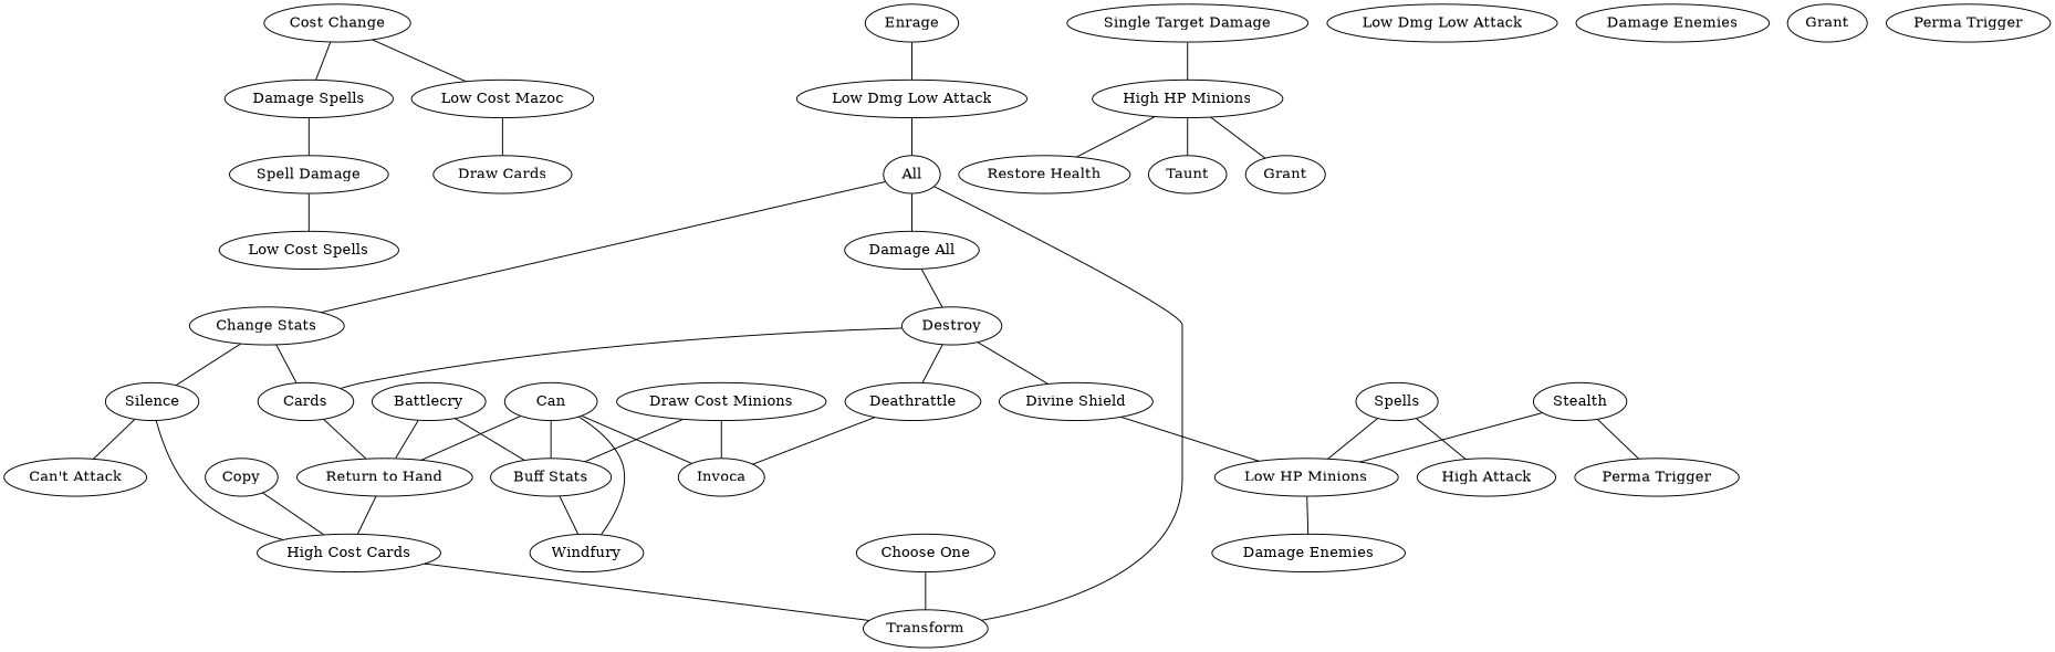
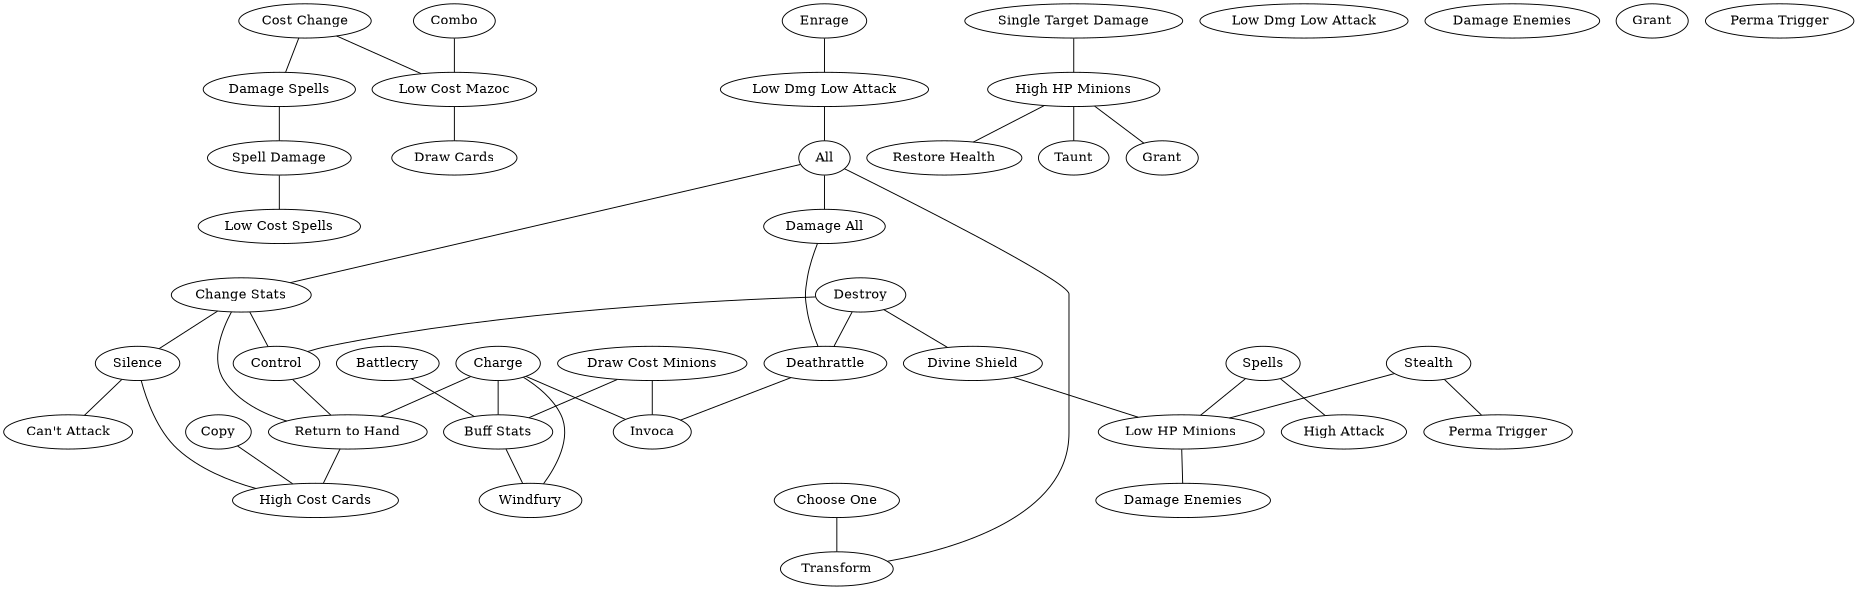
  graph {
    n1 [label="Damage Spells"]
    n2 [label="Spell Damage"]
    n3 [label="Low Cost Spells"]
    n4 [label=Battlecry]
    n5 [label="Return to Hand"]
    n6 [label="Buff Stats"]
    n7 [label="High Cost Cards"]
    n8 [label=Windfury]
    n9 [label=Transform]
    n10 [label="Can't Attack"]
    n11 [label=Silence]
    n12 [label="Change Stats"]
-   n13 [label=Cards]
+   n13 [label=Control]
    n14 [label=Destroy]
    n15 [label=Deathrattle]
    n16 [label="Divine Shield"]
    n17 [label=Invoca]
    n18 [label="High HP Minions"]
    n19 [label="Restore Health"]
    n20 [label=Taunt]
    Grant
    n22 [label="Low HP Minions"]
-   n23 [label=Can]
+   n23 [label=Charge]
+   n24 [label=Combo]
    n25 [label="Low Cost Mazoc"]
    n26 [label="Draw Cards"]
    n27 [label=Copy]
    n28 [label="Damage All"]
    "Damage Enemies"
    n30 [label=Enrage]
    "Low Dmg Low Attack"
    n32 [label=All]
    n33 [label="Low Dmg Low Attack"]
    n34 [label="Cost Change"]
    n35 [label="Damage Enemies"]
    n36 [label="Single Target Damage"]
    n37 [label=Grant]
    n38 [label=Spells]
    n39 [label="High Attack"]
    n40 [label=Stealth]
    "Perma Trigger"
    n42 [label="Perma Trigger"]
    n43 [label="Draw Cost Minions"]
    n44 [label="Choose One"]
    n1 -- n2
    n2 -- n3
-   n4 -- n5
+   n12 -- n5
    n4 -- n6
    n5 -- n7
    n6 -- n8
-   n7 -- n9
    n11 -- n7
    n11 -- n10
    n12 -- n11
    n12 -- n13
    n13 -- n5
    n14 -- n13
    n14 -- n15
    n14 -- n16
    n15 -- n17
    n16 -- n22
    n18 -- n19
    n18 -- n20
    n18 -- Grant
    n22 -- "Damage Enemies"
    n23 -- n5
    n23 -- n6
    n23 -- n8
    n23 -- n17
+   n24 -- n25
    n25 -- n26
    n27 -- n7
-   n28 -- n14
+   n28 -- n15
    n30 -- "Low Dmg Low Attack"
    "Low Dmg Low Attack" -- n32
    n32 -- n9
    n32 -- n12
    n32 -- n28
    n34 -- n1
    n34 -- n25
    n36 -- n18
    n38 -- n22
    n38 -- n39
    n40 -- n22
    n40 -- "Perma Trigger"
    n43 -- n6
    n43 -- n17
    n44 -- n9
  }
